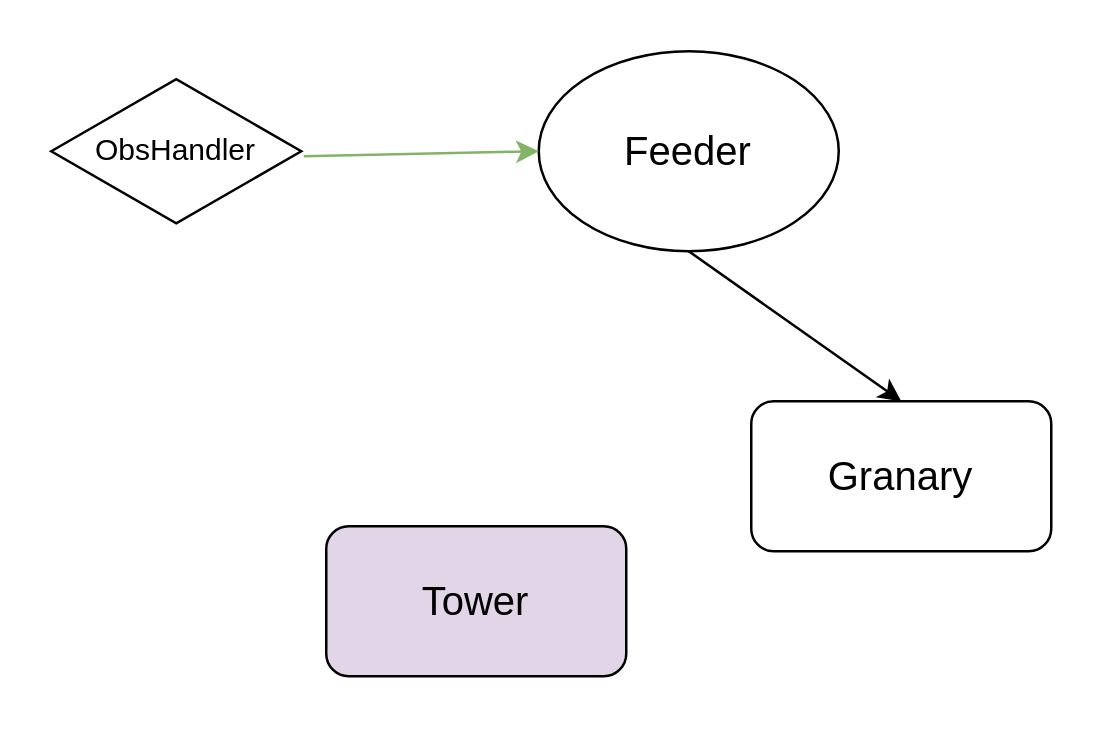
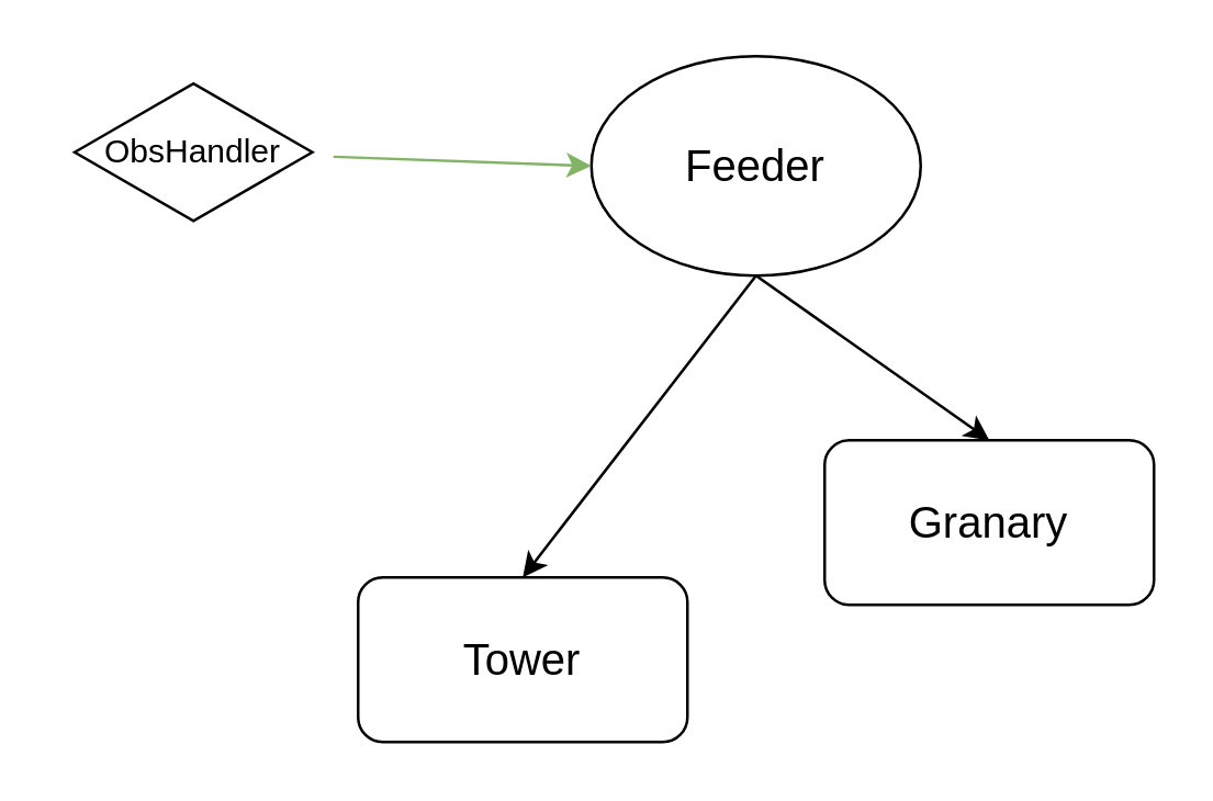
  <mxCell id="0" />
  <mxCell id="1" parent="0" />
- <mxCell id="2" value="&lt;font style=&quot;font-size: 16px;&quot;&gt;Tower&lt;/font&gt;" style="rounded=1;whiteSpace=wrap;html=1;fillColor=#e1d5e7;" vertex="1" parent="1"><mxGeometry x="130" y="210" width="120" height="60" as="geometry" /></mxCell>
+ <mxCell id="2" value="&lt;font style=&quot;font-size: 16px;&quot;&gt;Tower&lt;/font&gt;" style="rounded=1;whiteSpace=wrap;html=1;" vertex="1" parent="1"><mxGeometry x="130" y="210" width="120" height="60" as="geometry" /></mxCell>
  <mxCell id="3" value="&lt;font style=&quot;font-size: 16px;&quot;&gt;Granary&lt;/font&gt;" style="rounded=1;whiteSpace=wrap;html=1;" vertex="1" parent="1"><mxGeometry x="300" y="160" width="120" height="60" as="geometry" /></mxCell>
  <mxCell id="4" value="&lt;font style=&quot;font-size: 16px;&quot;&gt;Feeder&lt;/font&gt;" style="ellipse;whiteSpace=wrap;html=1;" vertex="1" parent="1"><mxGeometry x="215" y="20" width="120" height="80" as="geometry" /></mxCell>
+ <mxCell id="5" value="" style="endArrow=classic;html=1;rounded=0;exitX=0.5;exitY=1;exitDx=0;exitDy=0;entryX=0.5;entryY=0;entryDx=0;entryDy=0;" edge="1" parent="1" source="4" target="2"><mxGeometry width="50" height="50" relative="1" as="geometry"><mxPoint x="250" y="230" as="sourcePoint" /><mxPoint x="300" y="180" as="targetPoint" /></mxGeometry></mxCell>
  <mxCell id="6" value="" style="endArrow=classic;html=1;rounded=0;exitX=0.5;exitY=1;exitDx=0;exitDy=0;entryX=0.5;entryY=0;entryDx=0;entryDy=0;" edge="1" parent="1" source="4" target="3"><mxGeometry width="50" height="50" relative="1" as="geometry"><mxPoint x="280" y="110" as="sourcePoint" /><mxPoint x="300" y="180" as="targetPoint" /></mxGeometry></mxCell>
- <mxCell id="7" value="ObsHandler" style="html=1;whiteSpace=wrap;aspect=fixed;shape=isoRectangle;" vertex="1" parent="1"><mxGeometry x="20" y="30" width="100" height="60" as="geometry" /></mxCell>
+ <mxCell id="7" value="ObsHandler" style="html=1;whiteSpace=wrap;aspect=fixed;shape=isoRectangle;" vertex="1" parent="1"><mxGeometry x="20" y="30" width="100" height="50" as="geometry" /></mxCell>
  <mxCell id="8" value="" style="endArrow=classic;html=1;rounded=0;exitX=1.01;exitY=0.533;exitDx=0;exitDy=0;exitPerimeter=0;entryX=0;entryY=0.5;entryDx=0;entryDy=0;fillColor=#d5e8d4;gradientColor=#97d077;strokeColor=#82b366;" edge="1" parent="1" source="7" target="4"><mxGeometry width="50" height="50" relative="1" as="geometry"><mxPoint x="250" y="230" as="sourcePoint" /><mxPoint x="300" y="180" as="targetPoint" /></mxGeometry></mxCell>
